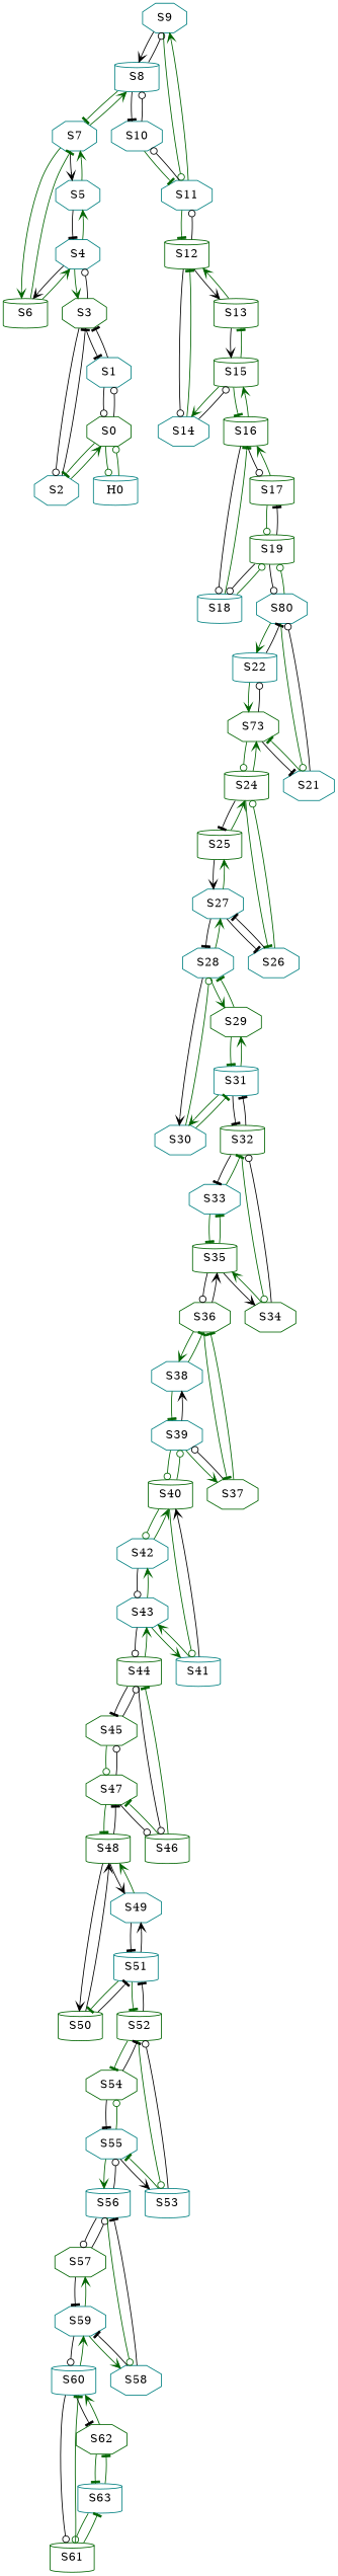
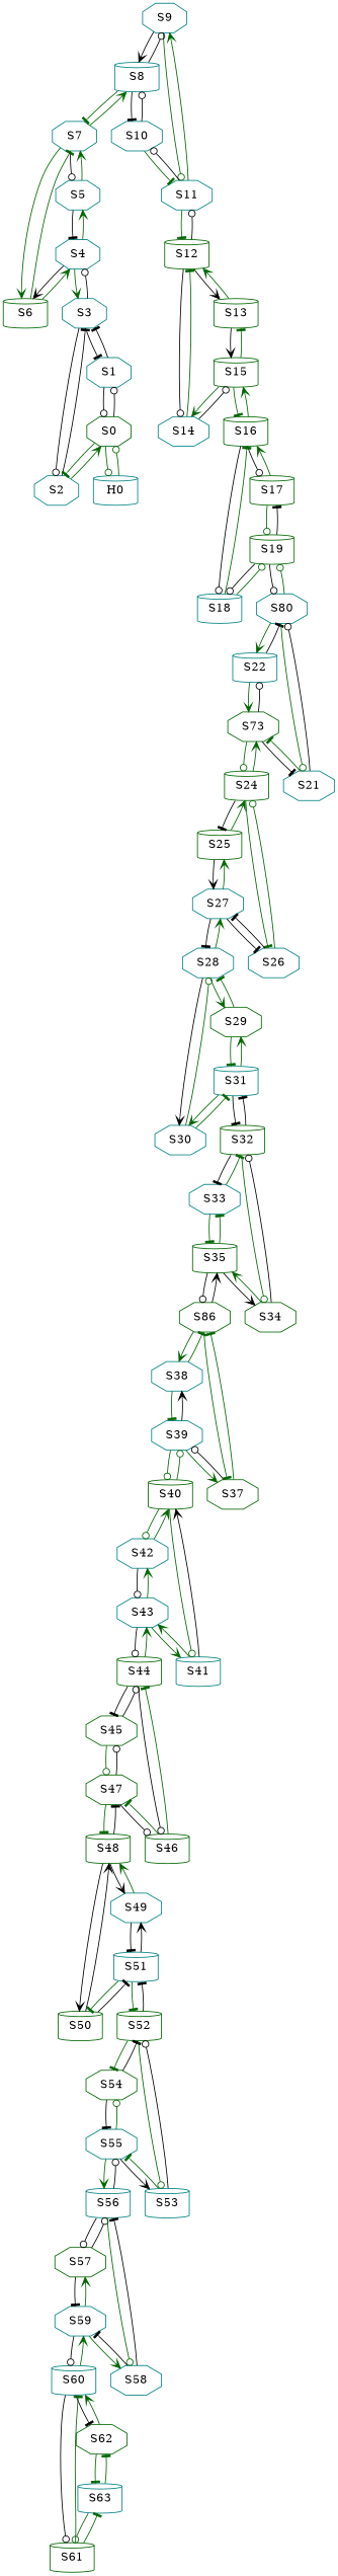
  strict digraph {
    node [color=teal shape=octagon type=switch]
    edge [arrowhead=tee color=darkgreen dst_port=1 src_port=1]
    S9 [ip="10.0.0.9" mac="00:00:0a:00:00:09"]
    S8 [ip="10.0.0.8" mac="00:00:0a:00:00:08" shape=cylinder]
    S11 [ip="10.0.0.11" mac="00:00:0a:00:00:0b"]
    S7 [ip="10.0.0.7" mac="00:00:0a:00:00:07"]
    S10 [ip="10.0.0.10" mac="00:00:0a:00:00:0a"]
    S12 [color=darkgreen ip="10.0.0.12" mac="00:00:0a:00:00:0c" shape=cylinder]
    S6 [color=darkgreen ip="10.0.0.6" mac="00:00:0a:00:00:06" shape=cylinder]
    S5 [ip="10.0.0.5" mac="00:00:0a:00:00:05"]
    S14 [ip="10.0.0.14" mac="00:00:0a:00:00:0e"]
    S13 [color=darkgreen ip="10.0.0.13" mac="00:00:0a:00:00:0d" shape=cylinder]
    S4 [ip="10.0.0.4" mac="00:00:0a:00:00:04"]
    S24 [color=darkgreen ip="10.0.0.24" mac="00:00:0a:00:00:18" shape=cylinder]
    S25 [color=darkgreen ip="10.0.0.25" mac="00:00:0a:00:00:19" shape=cylinder]
    n14 [color=darkgreen ip="10.0.0.23" label=S73 mac="00:00:0a:00:00:17"]
    S26 [ip="10.0.0.26" mac="00:00:0a:00:00:1a"]
    S27 [ip="10.0.0.27" mac="00:00:0a:00:00:1b"]
    S22 [ip="10.0.0.22" mac="00:00:0a:00:00:16" shape=cylinder]
    S21 [ip="10.0.0.21" mac="00:00:0a:00:00:15"]
    S28 [ip="10.0.0.28" mac="00:00:0a:00:00:1c"]
    n20 [ip="10.0.0.20" label=S80 mac="00:00:0a:00:00:14"]
    S45 [color=darkgreen ip="10.0.0.45" mac="00:00:0a:00:00:2d"]
    S44 [color=darkgreen ip="10.0.0.44" mac="00:00:0a:00:00:2c" shape=cylinder]
    S47 [color=darkgreen ip="10.0.0.47" mac="00:00:0a:00:00:2f"]
    S43 [ip="10.0.0.43" mac="00:00:0a:00:00:2b"]
    S46 [color=darkgreen ip="10.0.0.46" mac="00:00:0a:00:00:2e" shape=cylinder]
    S48 [color=darkgreen ip="10.0.0.48" mac="00:00:0a:00:00:30" shape=cylinder]
    S42 [ip="10.0.0.42" mac="00:00:0a:00:00:2a"]
    S41 [ip="10.0.0.41" mac="00:00:0a:00:00:29" shape=cylinder]
    S50 [color=darkgreen ip="10.0.0.50" mac="00:00:0a:00:00:32" shape=cylinder]
    S49 [ip="10.0.0.49" mac="00:00:0a:00:00:31"]
-   S3 [color=darkgreen ip="10.0.0.3" mac="00:00:0a:00:00:03"]
+   S3 [ip="10.0.0.3" mac="00:00:0a:00:00:03"]
    S2 [ip="10.0.0.2" mac="00:00:0a:00:00:02"]
    S1 [ip="10.0.0.1" mac="00:00:0a:00:00:01"]
    S0 [color=darkgreen ip="10.0.0.0" mac="00:00:0a:00:00:00"]
    H0 [ip="10.255.255.253" mac="00:00:0a:ff:ff:fd" shape=cylinder type=host]
    S57 [color=darkgreen ip="10.0.0.57" mac="00:00:0a:00:00:39"]
    S56 [ip="10.0.0.56" mac="00:00:0a:00:00:38" shape=cylinder]
    S59 [ip="10.0.0.59" mac="00:00:0a:00:00:3b"]
    S55 [ip="10.0.0.55" mac="00:00:0a:00:00:37"]
    S58 [ip="10.0.0.58" mac="00:00:0a:00:00:3a"]
    S60 [ip="10.0.0.60" mac="00:00:0a:00:00:3c" shape=cylinder]
    S54 [color=darkgreen ip="10.0.0.54" mac="00:00:0a:00:00:36"]
    S53 [ip="10.0.0.53" mac="00:00:0a:00:00:35" shape=cylinder]
    S61 [color=darkgreen ip="10.0.0.61" mac="00:00:0a:00:00:3d" shape=cylinder]
    S62 [color=darkgreen ip="10.0.0.62" mac="00:00:0a:00:00:3e"]
    S52 [color=darkgreen ip="10.0.0.52" mac="00:00:0a:00:00:34" shape=cylinder]
    S51 [ip="10.0.0.51" mac="00:00:0a:00:00:33" shape=cylinder]
    S15 [color=darkgreen ip="10.0.0.15" mac="00:00:0a:00:00:0f" shape=cylinder]
    S16 [color=darkgreen ip="10.0.0.16" mac="00:00:0a:00:00:10" shape=cylinder]
    S18 [ip="10.0.0.18" mac="00:00:0a:00:00:12" shape=cylinder]
    S17 [color=darkgreen ip="10.0.0.17" mac="00:00:0a:00:00:11" shape=cylinder]
    S19 [color=darkgreen ip="10.0.0.19" mac="00:00:0a:00:00:13" shape=cylinder]
    S30 [ip="10.0.0.30" mac="00:00:0a:00:00:1e"]
    S29 [color=darkgreen ip="10.0.0.29" mac="00:00:0a:00:00:1d"]
    S63 [ip="10.0.0.63" mac="00:00:0a:00:00:3f" shape=cylinder]
    S39 [ip="10.0.0.39" mac="00:00:0a:00:00:27"]
    S38 [ip="10.0.0.38" mac="00:00:0a:00:00:26"]
    S40 [color=darkgreen ip="10.0.0.40" mac="00:00:0a:00:00:28" shape=cylinder]
    S37 [color=darkgreen ip="10.0.0.37" mac="00:00:0a:00:00:25"]
-   S36 [color=darkgreen ip="10.0.0.36" mac="00:00:0a:00:00:24"]
+   S36 [color=darkgreen ip="10.0.0.36" mac="00:00:0a:00:00:24" label=S86]
    S35 [color=darkgreen ip="10.0.0.35" mac="00:00:0a:00:00:23" shape=cylinder]
    S33 [ip="10.0.0.33" mac="00:00:0a:00:00:21"]
    S34 [color=darkgreen ip="10.0.0.34" mac="00:00:0a:00:00:22"]
    S31 [ip="10.0.0.31" mac="00:00:0a:00:00:1f" shape=cylinder]
    S32 [color=darkgreen ip="10.0.0.32" mac="00:00:0a:00:00:20" shape=cylinder]
    S9 -> S8 [arrowhead=vee color=black dst_port=2]
    S9 -> S11 [arrowhead=odot src_port=2]
    S8 -> S9 [arrowhead=odot color=black src_port=2]
    S8 -> S7 [dst_port=3]
    S8 -> S10 [color=black src_port=3]
    S11 -> S9 [arrowhead=vee dst_port=2]
    S11 -> S10 [arrowhead=odot color=black dst_port=2 src_port=2]
    S11 -> S12 [src_port=3]
    S7 -> S8 [arrowhead=vee src_port=3]
    S7 -> S6 [arrowhead=vee dst_port=2 src_port=2]
-   S7 -> S5 [arrowhead=vee color=black dst_port=2]
+   S7 -> S5 [arrowhead=odot color=black dst_port=2]
    S10 -> S8 [arrowhead=odot color=black dst_port=3]
    S10 -> S11 [dst_port=2 src_port=2]
    S12 -> S11 [arrowhead=odot color=black dst_port=3]
    S12 -> S14 [arrowhead=odot color=black src_port=3]
    S12 -> S13 [arrowhead=vee color=black src_port=2]
    S6 -> S7 [dst_port=2 src_port=2]
    S6 -> S4 [arrowhead=vee dst_port=3]
    S5 -> S7 [arrowhead=vee src_port=2]
    S5 -> S4 [color=black dst_port=2]
    S14 -> S12 [dst_port=3]
    S14 -> S15 [arrowhead=odot color=black dst_port=2 src_port=2]
    S13 -> S12 [arrowhead=vee dst_port=2]
    S13 -> S15 [arrowhead=vee color=black src_port=2]
    S4 -> S6 [arrowhead=vee color=black src_port=3]
    S4 -> S5 [arrowhead=vee src_port=2]
    S4 -> S3 [arrowhead=vee dst_port=3]
    S24 -> S25 [color=black src_port=2]
    S24 -> n14 [arrowhead=vee dst_port=3]
    S24 -> S26 [src_port=3]
    S25 -> S24 [arrowhead=vee dst_port=2]
    S25 -> S27 [arrowhead=vee color=black src_port=2]
    n14 -> S24 [arrowhead=odot src_port=3]
    n14 -> S22 [arrowhead=odot color=black dst_port=2 src_port=2]
    n14 -> S21 [color=black dst_port=2]
    S26 -> S24 [arrowhead=odot dst_port=3]
    S26 -> S27 [color=black dst_port=2 src_port=2]
    S27 -> S25 [arrowhead=vee dst_port=2]
    S27 -> S26 [color=black dst_port=2 src_port=2]
    S27 -> S28 [color=black src_port=3]
    S22 -> n14 [arrowhead=vee dst_port=2 src_port=2]
    S22 -> n20 [color=black dst_port=3]
    S21 -> n14 [src_port=2]
    S21 -> n20 [arrowhead=odot color=black dst_port=2]
    S28 -> S27 [arrowhead=vee dst_port=3]
    S28 -> S30 [arrowhead=vee color=black src_port=3]
    S28 -> S29 [arrowhead=vee src_port=2]
    n20 -> S22 [arrowhead=vee src_port=3]
    n20 -> S21 [arrowhead=odot src_port=2]
    n20 -> S19 [arrowhead=odot dst_port=3]
    S45 -> S44 [arrowhead=odot color=black dst_port=2]
    S45 -> S47 [arrowhead=odot src_port=2]
    S44 -> S45 [color=black src_port=2]
    S44 -> S43 [arrowhead=vee dst_port=3]
    S44 -> S46 [arrowhead=odot color=black src_port=3]
    S47 -> S45 [arrowhead=odot color=black dst_port=2]
    S47 -> S46 [arrowhead=odot color=black dst_port=2 src_port=2]
    S47 -> S48 [src_port=3]
    S43 -> S44 [arrowhead=odot color=black src_port=3]
    S43 -> S42 [arrowhead=vee dst_port=2 src_port=2]
    S43 -> S41 [arrowhead=vee dst_port=2]
    S46 -> S44 [dst_port=3]
    S46 -> S47 [dst_port=2 src_port=2]
    S48 -> S47 [color=black dst_port=3]
    S48 -> S50 [arrowhead=vee color=black src_port=3]
    S48 -> S49 [arrowhead=vee color=black src_port=2]
    S42 -> S43 [arrowhead=odot color=black dst_port=2 src_port=2]
    S42 -> S40 [arrowhead=vee dst_port=3]
    S41 -> S43 [arrowhead=vee src_port=2]
    S41 -> S40 [arrowhead=vee color=black dst_port=2]
    S50 -> S48 [arrowhead=vee color=black dst_port=3]
    S50 -> S51 [color=black dst_port=2 src_port=2]
    S49 -> S48 [arrowhead=vee dst_port=2]
    S49 -> S51 [color=black src_port=2]
    S3 -> S4 [arrowhead=odot color=black src_port=3]
    S3 -> S2 [arrowhead=odot color=black dst_port=2 src_port=2]
    S3 -> S1 [color=black dst_port=2]
    S2 -> S3 [color=black dst_port=2 src_port=2]
    S2 -> S0 [arrowhead=vee dst_port=3]
    S1 -> S3 [color=black src_port=2]
    S1 -> S0 [arrowhead=odot color=black dst_port=2]
    S0 -> S2 [src_port=3]
    S0 -> S1 [arrowhead=odot color=black src_port=2]
    S0 -> H0 [arrowhead=odot]
    H0 -> S0 [arrowhead=odot]
    S57 -> S56 [arrowhead=odot color=black dst_port=2]
    S57 -> S59 [color=black src_port=2]
    S56 -> S57 [arrowhead=odot color=black src_port=2]
    S56 -> S55 [arrowhead=odot color=black dst_port=3]
    S56 -> S58 [arrowhead=odot src_port=3]
    S59 -> S57 [arrowhead=vee dst_port=2]
    S59 -> S58 [arrowhead=vee dst_port=2 src_port=2]
    S59 -> S60 [arrowhead=odot color=black src_port=3]
    S55 -> S56 [arrowhead=vee src_port=3]
    S55 -> S54 [arrowhead=odot dst_port=2 src_port=2]
    S55 -> S53 [arrowhead=vee color=black dst_port=2]
    S58 -> S56 [color=black dst_port=3]
    S58 -> S59 [color=black dst_port=2 src_port=2]
    S60 -> S59 [arrowhead=vee dst_port=3]
    S60 -> S61 [arrowhead=odot color=black src_port=2]
    S60 -> S62 [color=black src_port=3]
    S54 -> S55 [color=black dst_port=2 src_port=2]
    S54 -> S52 [color=black dst_port=3]
    S53 -> S55 [src_port=2]
    S53 -> S52 [arrowhead=odot color=black dst_port=2]
    S61 -> S60 [dst_port=2]
    S61 -> S63 [src_port=2]
    S62 -> S60 [arrowhead=vee dst_port=3]
    S62 -> S63 [dst_port=2 src_port=2]
    S52 -> S54 [src_port=3]
    S52 -> S53 [arrowhead=odot src_port=2]
    S52 -> S51 [color=black dst_port=3]
    S51 -> S50 [dst_port=2 src_port=2]
    S51 -> S49 [arrowhead=vee color=black dst_port=2]
    S51 -> S52 [src_port=3]
    S15 -> S14 [arrowhead=vee dst_port=2 src_port=2]
    S15 -> S13 [dst_port=2]
    S15 -> S16 [src_port=3]
    S16 -> S15 [arrowhead=vee dst_port=3]
    S16 -> S18 [arrowhead=odot color=black src_port=3]
    S16 -> S17 [arrowhead=odot color=black src_port=2]
    S18 -> S16 [dst_port=3]
    S18 -> S19 [arrowhead=odot dst_port=2 src_port=2]
    S17 -> S16 [arrowhead=vee dst_port=2]
    S17 -> S19 [arrowhead=odot src_port=2]
    S19 -> n20 [arrowhead=odot color=black src_port=3]
    S19 -> S18 [arrowhead=odot color=black dst_port=2 src_port=2]
    S19 -> S17 [color=black dst_port=2]
    S30 -> S28 [arrowhead=odot dst_port=3]
    S30 -> S31 [dst_port=2 src_port=2]
    S29 -> S28 [dst_port=2]
    S29 -> S31 [src_port=2]
    S63 -> S61 [arrowhead=odot dst_port=2]
    S63 -> S62 [dst_port=2 src_port=2]
    S39 -> S38 [arrowhead=vee color=black dst_port=2 src_port=2]
    S39 -> S40 [arrowhead=odot src_port=3]
    S39 -> S37 [arrowhead=vee dst_port=2]
    S38 -> S39 [dst_port=2 src_port=2]
    S38 -> S36 [dst_port=3]
    S40 -> S42 [arrowhead=odot src_port=3]
    S40 -> S41 [arrowhead=odot src_port=2]
    S40 -> S39 [arrowhead=odot dst_port=3]
    S37 -> S39 [arrowhead=odot color=black src_port=2]
    S37 -> S36 [dst_port=2]
    S36 -> S38 [arrowhead=vee src_port=3]
    S36 -> S37 [src_port=2]
    S36 -> S35 [arrowhead=vee color=black dst_port=3]
    S35 -> S36 [arrowhead=odot color=black src_port=3]
    S35 -> S33 [dst_port=2]
    S35 -> S34 [arrowhead=vee color=black dst_port=2 src_port=2]
    S33 -> S35 [src_port=2]
    S33 -> S32 [dst_port=2]
    S34 -> S35 [arrowhead=vee dst_port=2 src_port=2]
    S34 -> S32 [arrowhead=odot color=black dst_port=3]
    S31 -> S30 [arrowhead=vee dst_port=2 src_port=2]
    S31 -> S29 [arrowhead=vee dst_port=2]
    S31 -> S32 [color=black src_port=3]
    S32 -> S33 [color=black src_port=2]
    S32 -> S34 [arrowhead=odot src_port=3]
    S32 -> S31 [color=black dst_port=3]
  }
